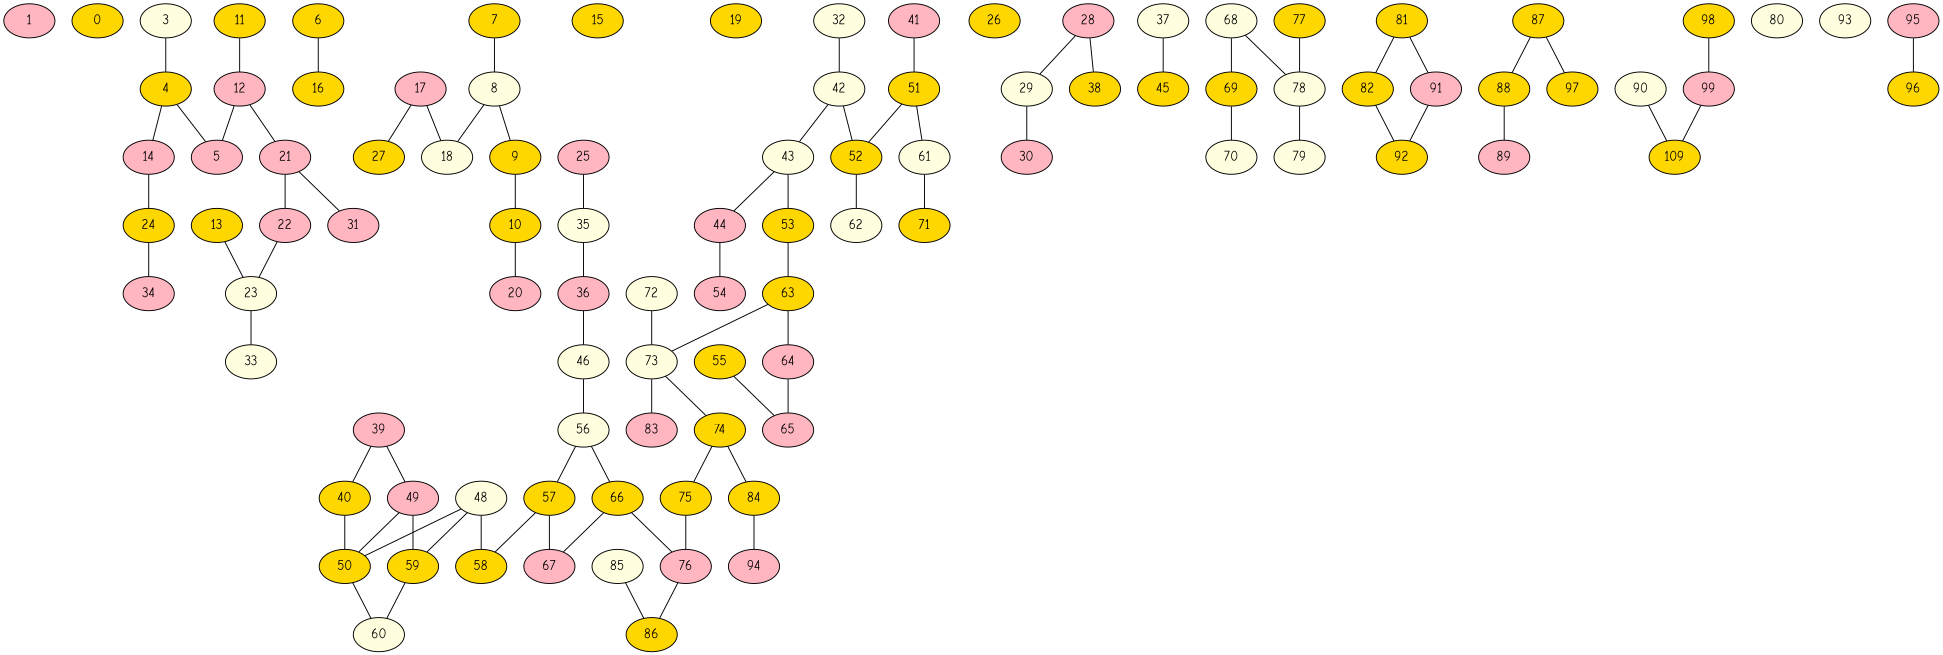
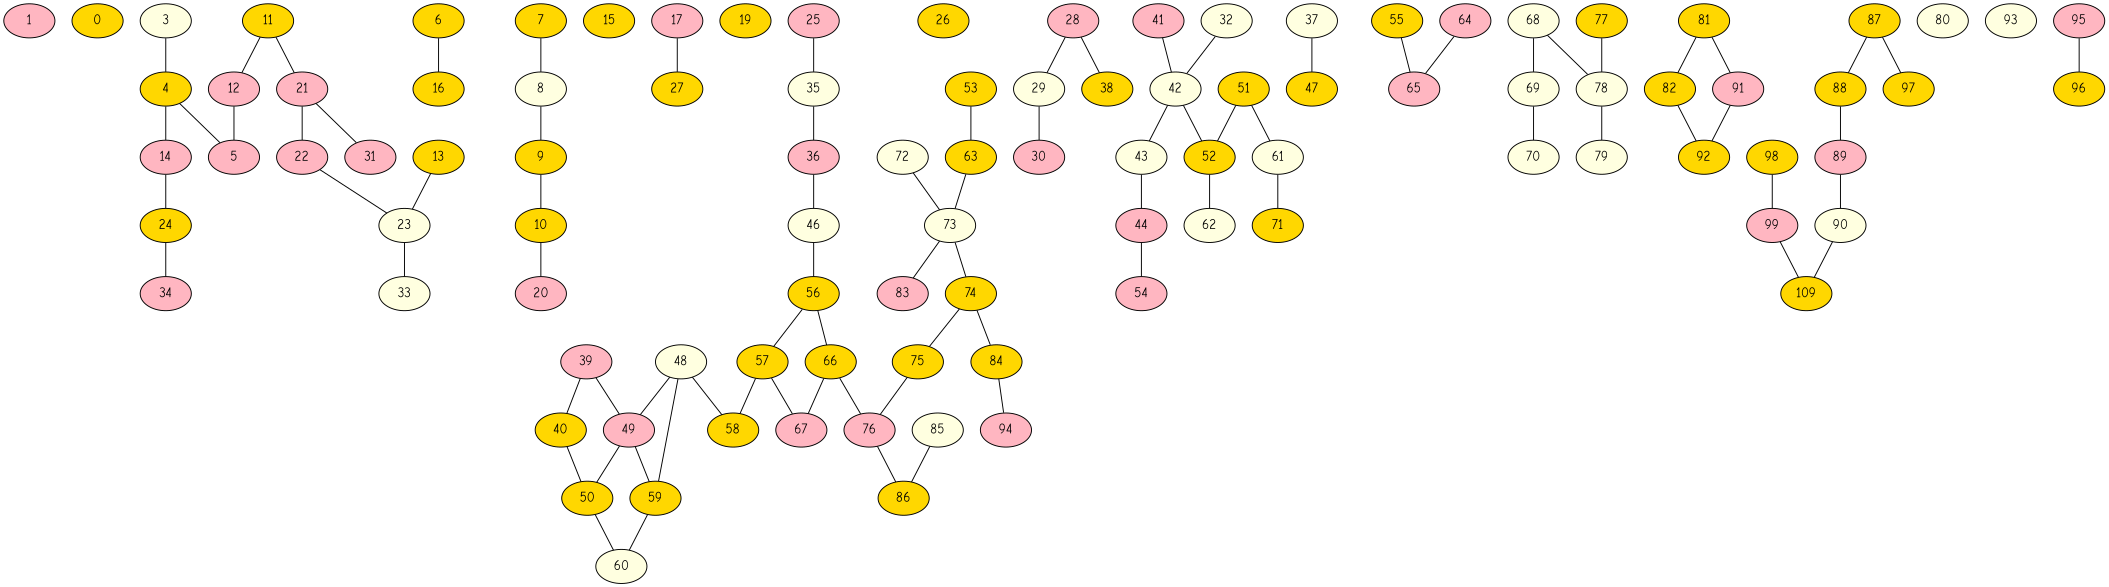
  graph {
    fontname="Comic Neue"
    node [fillcolor=gold fontname="Comic Neue" style=filled]
    edge [fontname="Comic Neue"]
    1 [fillcolor=lightpink]
    n2 [label=0]
    3 [fillcolor=lightyellow]
    4
    5 [fillcolor=lightpink]
    14 [fillcolor=lightpink]
    24
    6
    16
    8 [fillcolor=lightyellow]
    7
    9
-   18 [fillcolor=lightyellow]
    10
    20 [fillcolor=lightpink]
    12 [fillcolor=lightpink]
    11
    21 [fillcolor=lightpink]
    22 [fillcolor=lightpink]
    31 [fillcolor=lightpink]
    23 [fillcolor=lightyellow]
    13
    33 [fillcolor=lightyellow]
    34 [fillcolor=lightpink]
    15
    17 [fillcolor=lightpink]
    27
    19
    25 [fillcolor=lightpink]
    35 [fillcolor=lightyellow]
    36 [fillcolor=lightpink]
    26
    28 [fillcolor=lightpink]
    29 [fillcolor=lightyellow]
    38
    30 [fillcolor=lightpink]
    41 [fillcolor=lightpink]
    51
    32 [fillcolor=lightyellow]
    42 [fillcolor=lightyellow]
    43 [fillcolor=lightyellow]
    52
    44 [fillcolor=lightpink]
    54 [fillcolor=lightpink]
    46 [fillcolor=lightyellow]
    37 [fillcolor=lightyellow]
-   47 [label=45]
-   56 [fillcolor=lightyellow]
+   47
+   56
    39 [fillcolor=lightpink]
    40
    49 [fillcolor=lightpink]
    50
    59
    60 [fillcolor=lightyellow]
    61 [fillcolor=lightyellow]
    53
    62 [fillcolor=lightyellow]
    63
    65 [fillcolor=lightpink]
    55
    57
    66
    48 [fillcolor=lightyellow]
    58
    71
    64 [fillcolor=lightpink]
    73 [fillcolor=lightyellow]
    67 [fillcolor=lightpink]
    76 [fillcolor=lightpink]
    74
    83 [fillcolor=lightpink]
    86
    68 [fillcolor=lightyellow]
-   69
+   69 [fillcolor=lightyellow]
    78 [fillcolor=lightyellow]
    70 [fillcolor=lightyellow]
    79 [fillcolor=lightyellow]
    72 [fillcolor=lightyellow]
    82
    92
    75
    84
    94 [fillcolor=lightpink]
    77
    89 [fillcolor=lightpink]
    90 [fillcolor=lightyellow]
    80 [fillcolor=lightyellow]
    81
    91 [fillcolor=lightpink]
    85 [fillcolor=lightyellow]
    87
    88
    97
    n94 [label=109]
    93 [fillcolor=lightyellow]
    95 [fillcolor=lightpink]
    96
    99 [fillcolor=lightpink]
    98
    3 -- 4
    4 -- 5
    4 -- 14
    14 -- 24
    24 -- 34
    6 -- 16
    8 -- 9
-   8 -- 18
    7 -- 8
    9 -- 10
    10 -- 20
    12 -- 5
    11 -- 12
-   12 -- 21
+   11 -- 21
    21 -- 22
    21 -- 31
    22 -- 23
    23 -- 33
    13 -- 23
-   17 -- 18
    17 -- 27
    25 -- 35
    35 -- 36
    36 -- 46
    28 -- 29
    28 -- 38
    29 -- 30
-   41 -- 51
+   41 -- 42
    51 -- 52
    51 -- 61
    32 -- 42
    42 -- 43
    42 -- 52
    43 -- 44
-   43 -- 53
    52 -- 62
    44 -- 54
    46 -- 56
    37 -- 47
    56 -- 57
    56 -- 66
    39 -- 40
    39 -- 49
    40 -- 50
    49 -- 50
    49 -- 59
    50 -- 60
    59 -- 60
    61 -- 71
    53 -- 63
-   63 -- 64
    63 -- 73
    55 -- 65
    57 -- 58
    57 -- 67
    66 -- 67
    66 -- 76
-   48 -- 50
+   48 -- 49
    48 -- 59
    48 -- 58
    64 -- 65
    73 -- 74
    73 -- 83
    76 -- 86
    74 -- 75
    74 -- 84
    68 -- 69
    68 -- 78
    69 -- 70
    78 -- 79
    72 -- 73
    82 -- 92
    75 -- 76
    84 -- 94
    77 -- 78
+   89 -- 90
    90 -- n94
    81 -- 82
    81 -- 91
    91 -- 92
    85 -- 86
    87 -- 88
    87 -- 97
    88 -- 89
    95 -- 96
    99 -- n94
    98 -- 99
  }
